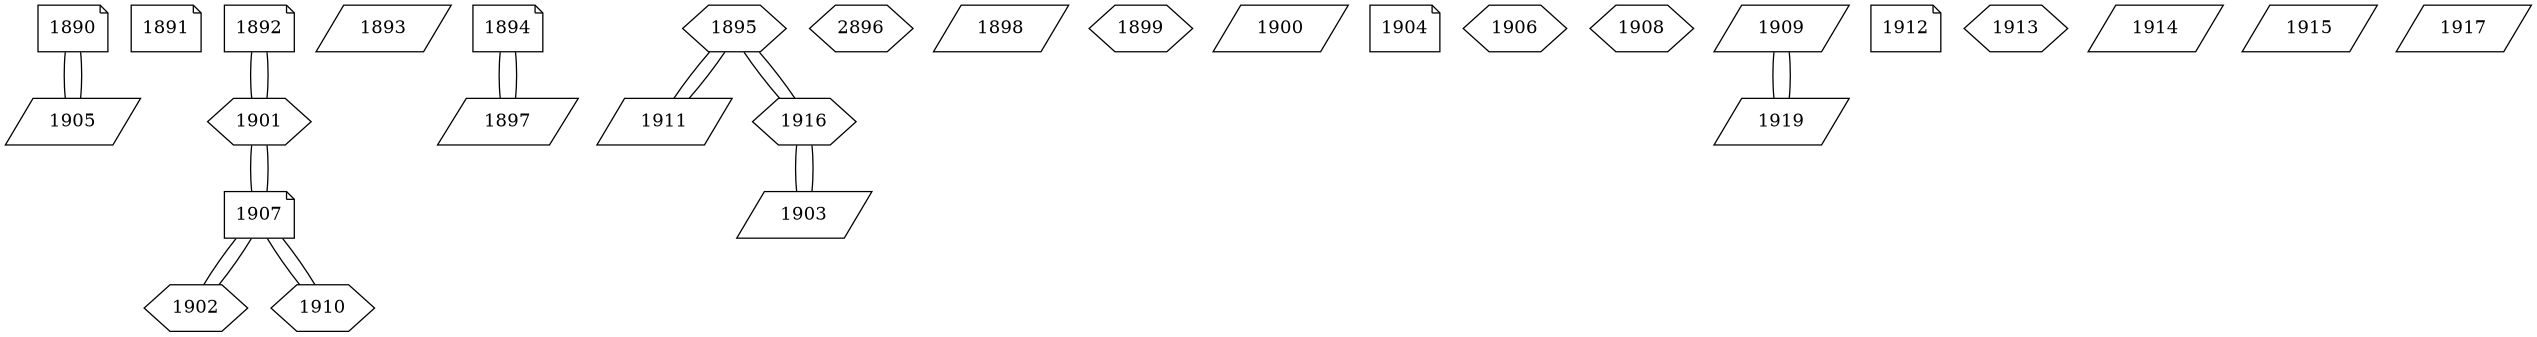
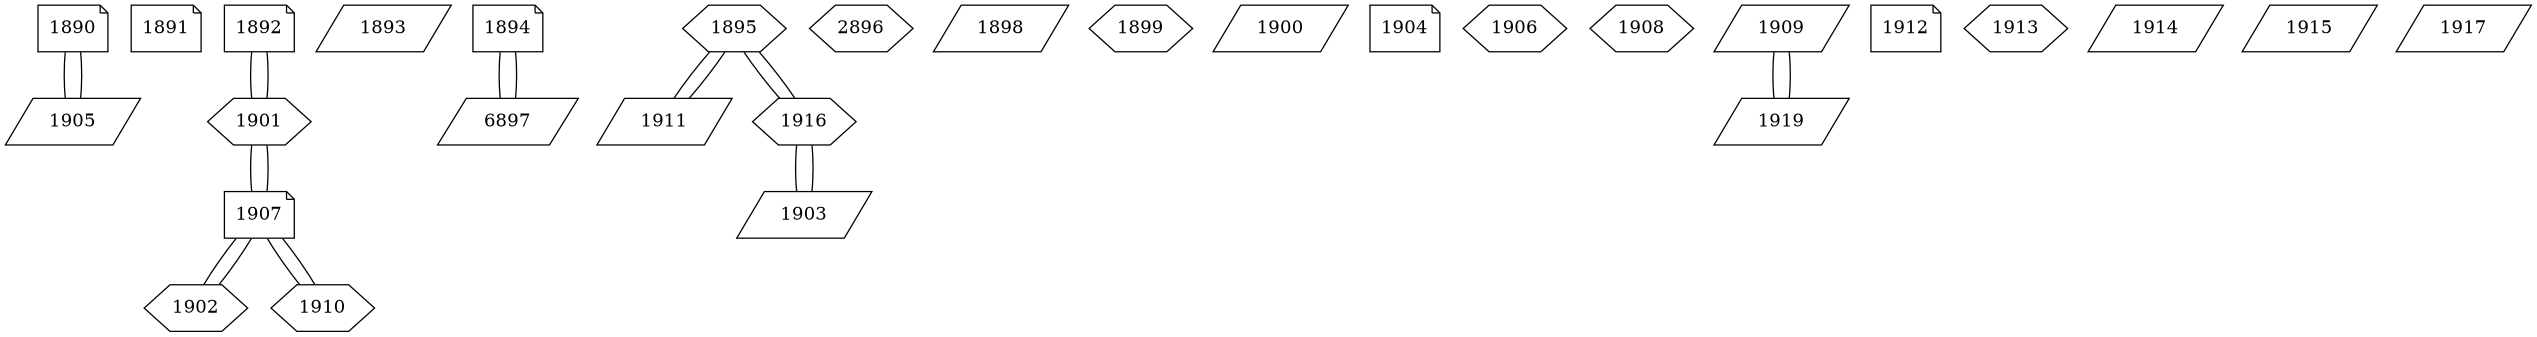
  graph {
    node [shape=parallelogram]
    1890 [COORDINATE_X=0.13934605135952238 COORDINATE_Y=0.6807702783919851 shape=note]
    1905 [COORDINATE_X=0.20425945513629862 COORDINATE_Y=0.7403424844893391]
    1891 [COORDINATE_X=0.002308735951083163 COORDINATE_Y=0.640577318878682 shape=note]
    1892 [COORDINATE_X=0.24469158889522802 COORDINATE_Y=0.17827922297352916 shape=note]
    1901 [COORDINATE_X=0.25668588206962384 COORDINATE_Y=0.21613569129639398 shape=hexagon]
    1907 [COORDINATE_X=0.198496310298526 COORDINATE_Y=0.26938110879793864 shape=note]
    1893 [COORDINATE_X=0.02352236267750818 COORDINATE_Y=0.1346750950104224]
    1894 [COORDINATE_X=0.6006483483780644 COORDINATE_Y=0.8583727008556 shape=note]
-   1897 [COORDINATE_X=0.6263453511057424 COORDINATE_Y=0.862869392146902]
+   1897 [COORDINATE_X=0.6263453511057424 COORDINATE_Y=0.862869392146902 label=6897]
    1895 [COORDINATE_X=0.5830187349713292 COORDINATE_Y=0.7416554760250765 shape=hexagon]
    1911 [COORDINATE_X=0.4912646214658327 COORDINATE_Y=0.7459949959712125]
    1916 [COORDINATE_X=0.6370455493482395 COORDINATE_Y=0.7052209135311117 shape=hexagon]
    1903 [COORDINATE_X=0.6824853794563916 COORDINATE_Y=0.6878731278975679]
    n14 [COORDINATE_X=0.8616831171735755 COORDINATE_Y=0.18457480448656427 label=2896 shape=hexagon]
    1898 [COORDINATE_X=0.7675263584097316 COORDINATE_Y=0.12526220280705258]
    1899 [COORDINATE_X=0.5486680114195528 COORDINATE_Y=0.320547129181155 shape=hexagon]
    1900 [COORDINATE_X=0.2667216375601221 COORDINATE_Y=0.5484085208916257]
    1902 [COORDINATE_X=0.23089267731809804 COORDINATE_Y=0.3496210319477224 shape=hexagon]
    1910 [COORDINATE_X=0.09897668124661507 COORDINATE_Y=0.27427957132383096 shape=hexagon]
    1904 [COORDINATE_X=0.06316780994876736 COORDINATE_Y=0.791819179612958 shape=note]
    1906 [COORDINATE_X=0.8039953425682685 COORDINATE_Y=0.9742378015864976 shape=hexagon]
    1908 [COORDINATE_X=0.7646666643840956 COORDINATE_Y=0.5723022591062362 shape=hexagon]
    1909 [COORDINATE_X=0.4529749104539631 COORDINATE_Y=0.21871055812315]
    1919 [COORDINATE_X=0.5094915431158772 COORDINATE_Y=0.18061777511183874]
    1912 [COORDINATE_X=0.31838488663215436 COORDINATE_Y=0.058465796726048014 shape=note]
    1913 [COORDINATE_X=0.4836860166288922 COORDINATE_Y=0.4209622114370801 shape=hexagon]
    1914 [COORDINATE_X=0.588976807412798 COORDINATE_Y=0.022895363440318617]
    1915 [COORDINATE_X=0.1477284091481622 COORDINATE_Y=0.03400402039375616]
    1917 [COORDINATE_X=0.410440250905454 COORDINATE_Y=0.9188200765880998]
    1890 -- 1905
    1905 -- 1890
    1892 -- 1901
    1901 -- 1892
    1901 -- 1907
    1907 -- 1901
    1907 -- 1902
    1907 -- 1910
    1894 -- 1897
    1897 -- 1894
    1895 -- 1911
    1895 -- 1916
    1911 -- 1895
    1916 -- 1895
    1916 -- 1903
    1903 -- 1916
    1902 -- 1907
    1910 -- 1907
    1909 -- 1919
    1919 -- 1909
  }
